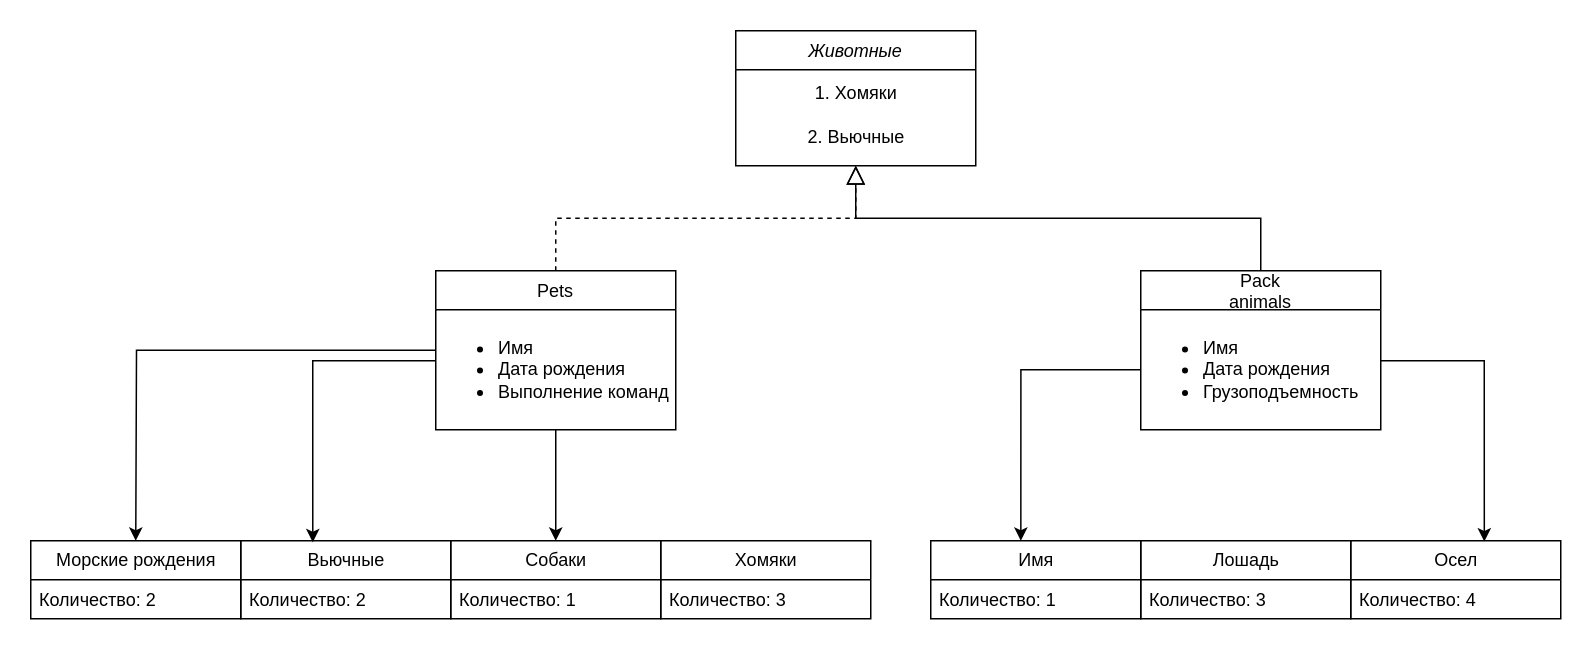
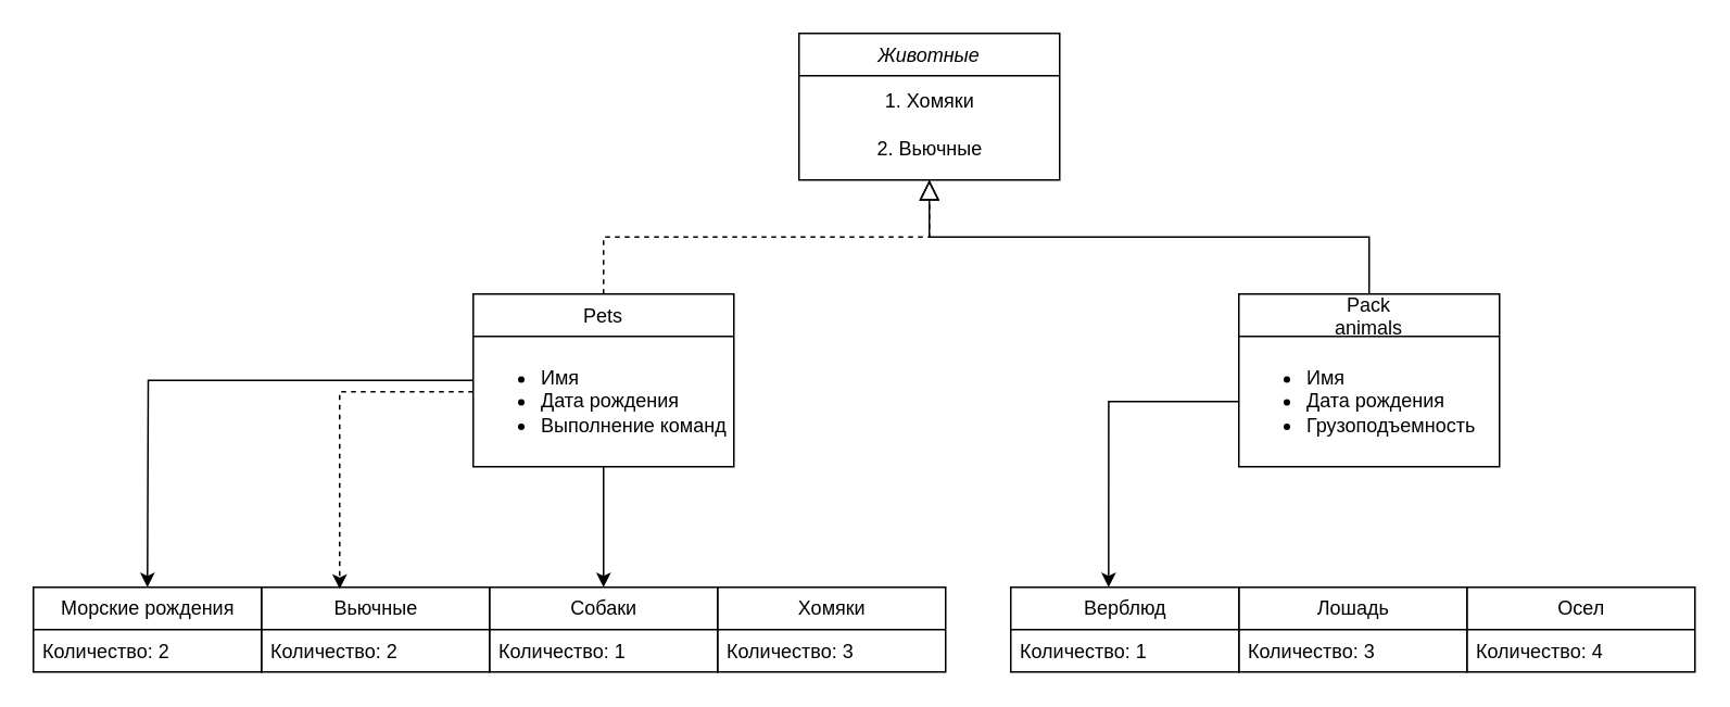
  <mxCell id="0" />
  <mxCell id="1" parent="0" />
  <mxCell id="2" value="Животные" style="swimlane;fontStyle=2;align=center;verticalAlign=top;childLayout=stackLayout;horizontal=1;startSize=26;horizontalStack=0;resizeParent=1;resizeLast=0;collapsible=1;marginBottom=0;rounded=0;shadow=0;strokeWidth=1;" parent="1" vertex="1"><mxGeometry x="490" y="20" width="160" height="90" as="geometry"><mxRectangle x="230" y="140" width="160" height="26" as="alternateBounds" /></mxGeometry></mxCell>
  <mxCell id="3" value="&lt;div&gt;1. Хомяки&lt;/div&gt;&lt;div&gt;&lt;br&gt;&lt;/div&gt;&lt;div&gt;2. Вьючные&lt;br&gt;&lt;/div&gt;" style="text;html=1;align=center;verticalAlign=middle;resizable=0;points=[];autosize=1;strokeColor=none;fillColor=none;" vertex="1" parent="2"><mxGeometry y="26" width="160" height="60" as="geometry" /></mxCell>
  <mxCell id="4" value="" style="edgeStyle=orthogonalEdgeStyle;rounded=0;orthogonalLoop=1;jettySize=auto;html=1;" edge="1" parent="1" source="7" target="19"><mxGeometry relative="1" as="geometry"><mxPoint x="370" y="350" as="targetPoint" /></mxGeometry></mxCell>
- <mxCell id="5" value="" style="edgeStyle=orthogonalEdgeStyle;rounded=0;orthogonalLoop=1;jettySize=auto;html=1;entryX=0.343;entryY=0.019;entryDx=0;entryDy=0;entryPerimeter=0;" edge="1" parent="1" source="7" target="15"><mxGeometry relative="1" as="geometry"><mxPoint x="210" y="350" as="targetPoint" /><Array as="points"><mxPoint x="208" y="240" /></Array></mxGeometry></mxCell>
+ <mxCell id="5" value="" style="edgeStyle=orthogonalEdgeStyle;rounded=0;orthogonalLoop=1;jettySize=auto;html=1;entryX=0.343;entryY=0.019;entryDx=0;entryDy=0;entryPerimeter=0;dashed=1;" edge="1" parent="1" source="7" target="15"><mxGeometry relative="1" as="geometry"><mxPoint x="210" y="350" as="targetPoint" /><Array as="points"><mxPoint x="208" y="240" /></Array></mxGeometry></mxCell>
  <mxCell id="6" style="edgeStyle=orthogonalEdgeStyle;rounded=0;orthogonalLoop=1;jettySize=auto;html=1;" edge="1" parent="1" source="7"><mxGeometry relative="1" as="geometry"><mxPoint x="90" y="360" as="targetPoint" /></mxGeometry></mxCell>
  <mxCell id="7" value="Pets" style="swimlane;fontStyle=0;align=center;verticalAlign=top;childLayout=stackLayout;horizontal=1;startSize=26;horizontalStack=0;resizeParent=1;resizeLast=0;collapsible=1;marginBottom=0;rounded=0;shadow=0;strokeWidth=1;" parent="1" vertex="1"><mxGeometry x="290" y="180" width="160" height="106" as="geometry"><mxRectangle x="130" y="380" width="160" height="26" as="alternateBounds" /></mxGeometry></mxCell>
  <mxCell id="8" value="&lt;ul&gt;&lt;li&gt;Имя&lt;/li&gt;&lt;li&gt;Дата рождения&lt;/li&gt;&lt;li&gt;Выполнение команд&lt;br&gt;&lt;/li&gt;&lt;/ul&gt;" style="text;strokeColor=none;fillColor=none;html=1;whiteSpace=wrap;verticalAlign=middle;overflow=hidden;" vertex="1" parent="7"><mxGeometry y="26" width="160" height="80" as="geometry" /></mxCell>
  <mxCell id="9" value="" style="endArrow=block;endSize=10;endFill=0;shadow=0;strokeWidth=1;rounded=0;curved=0;edgeStyle=elbowEdgeStyle;elbow=vertical;dashed=1;" parent="1" source="7" target="2" edge="1"><mxGeometry width="160" relative="1" as="geometry"><mxPoint x="390" y="193" as="sourcePoint" /><mxPoint x="390" y="193" as="targetPoint" /></mxGeometry></mxCell>
  <mxCell id="10" value="Pack&#10;animals" style="swimlane;fontStyle=0;align=center;verticalAlign=middle;childLayout=stackLayout;horizontal=1;startSize=26;horizontalStack=0;resizeParent=1;resizeLast=0;collapsible=1;marginBottom=0;rounded=0;shadow=0;strokeWidth=1;" parent="1" vertex="1"><mxGeometry x="760" y="180" width="160" height="106" as="geometry"><mxRectangle x="340" y="380" width="170" height="26" as="alternateBounds" /></mxGeometry></mxCell>
  <mxCell id="11" value="&lt;ul&gt;&lt;li&gt;Имя&lt;/li&gt;&lt;li&gt;Дата рождения&lt;/li&gt;&lt;li&gt;Грузоподъемность&lt;br&gt;&lt;/li&gt;&lt;/ul&gt;" style="text;strokeColor=none;fillColor=none;html=1;whiteSpace=wrap;verticalAlign=middle;overflow=hidden;" vertex="1" parent="10"><mxGeometry y="26" width="160" height="80" as="geometry" /></mxCell>
  <mxCell id="12" value="" style="endArrow=block;endSize=10;endFill=0;shadow=0;strokeWidth=1;rounded=0;curved=0;edgeStyle=elbowEdgeStyle;elbow=vertical;" parent="1" source="10" target="2" edge="1"><mxGeometry width="160" relative="1" as="geometry"><mxPoint x="400" y="363" as="sourcePoint" /><mxPoint x="500" y="261" as="targetPoint" /></mxGeometry></mxCell>
  <mxCell id="13" value="Морские рождения" style="swimlane;fontStyle=0;childLayout=stackLayout;horizontal=1;startSize=26;fillColor=none;horizontalStack=0;resizeParent=1;resizeParentMax=0;resizeLast=0;collapsible=1;marginBottom=0;html=1;" vertex="1" parent="1"><mxGeometry x="20" y="360" width="140" height="52" as="geometry" /></mxCell>
  <mxCell id="14" value="Количество: 2" style="text;strokeColor=none;fillColor=none;align=left;verticalAlign=top;spacingLeft=4;spacingRight=4;overflow=hidden;rotatable=0;points=[[0,0.5],[1,0.5]];portConstraint=eastwest;whiteSpace=wrap;html=1;" vertex="1" parent="13"><mxGeometry y="26" width="140" height="26" as="geometry" /></mxCell>
  <mxCell id="15" value="Вьючные" style="swimlane;fontStyle=0;childLayout=stackLayout;horizontal=1;startSize=26;fillColor=none;horizontalStack=0;resizeParent=1;resizeParentMax=0;resizeLast=0;collapsible=1;marginBottom=0;html=1;" vertex="1" parent="1"><mxGeometry x="160" y="360" width="140" height="52" as="geometry" /></mxCell>
  <mxCell id="16" value="Количество: 2" style="text;strokeColor=none;fillColor=none;align=left;verticalAlign=top;spacingLeft=4;spacingRight=4;overflow=hidden;rotatable=0;points=[[0,0.5],[1,0.5]];portConstraint=eastwest;whiteSpace=wrap;html=1;" vertex="1" parent="15"><mxGeometry y="26" width="140" height="26" as="geometry" /></mxCell>
  <mxCell id="17" value="Хомяки" style="swimlane;fontStyle=0;childLayout=stackLayout;horizontal=1;startSize=26;fillColor=none;horizontalStack=0;resizeParent=1;resizeParentMax=0;resizeLast=0;collapsible=1;marginBottom=0;html=1;" vertex="1" parent="1"><mxGeometry x="440" y="360" width="140" height="52" as="geometry" /></mxCell>
  <mxCell id="18" value="Количество: 3" style="text;strokeColor=none;fillColor=none;align=left;verticalAlign=top;spacingLeft=4;spacingRight=4;overflow=hidden;rotatable=0;points=[[0,0.5],[1,0.5]];portConstraint=eastwest;whiteSpace=wrap;html=1;" vertex="1" parent="17"><mxGeometry y="26" width="140" height="26" as="geometry" /></mxCell>
  <mxCell id="19" value="Собаки" style="swimlane;fontStyle=0;childLayout=stackLayout;horizontal=1;startSize=26;fillColor=none;horizontalStack=0;resizeParent=1;resizeParentMax=0;resizeLast=0;collapsible=1;marginBottom=0;html=1;" vertex="1" parent="1"><mxGeometry x="300" y="360" width="140" height="52" as="geometry" /></mxCell>
  <mxCell id="20" value="Количество: 1" style="text;strokeColor=none;fillColor=none;align=left;verticalAlign=top;spacingLeft=4;spacingRight=4;overflow=hidden;rotatable=0;points=[[0,0.5],[1,0.5]];portConstraint=eastwest;whiteSpace=wrap;html=1;" vertex="1" parent="19"><mxGeometry y="26" width="140" height="26" as="geometry" /></mxCell>
- <mxCell id="21" value="Имя" style="swimlane;fontStyle=0;childLayout=stackLayout;horizontal=1;startSize=26;fillColor=none;horizontalStack=0;resizeParent=1;resizeParentMax=0;resizeLast=0;collapsible=1;marginBottom=0;html=1;" vertex="1" parent="1"><mxGeometry x="620" y="360" width="140" height="52" as="geometry" /></mxCell>
+ <mxCell id="21" value="Верблюд" style="swimlane;fontStyle=0;childLayout=stackLayout;horizontal=1;startSize=26;fillColor=none;horizontalStack=0;resizeParent=1;resizeParentMax=0;resizeLast=0;collapsible=1;marginBottom=0;html=1;" vertex="1" parent="1"><mxGeometry x="620" y="360" width="140" height="52" as="geometry" /></mxCell>
  <mxCell id="22" value="Количество: 1" style="text;strokeColor=none;fillColor=none;align=left;verticalAlign=top;spacingLeft=4;spacingRight=4;overflow=hidden;rotatable=0;points=[[0,0.5],[1,0.5]];portConstraint=eastwest;whiteSpace=wrap;html=1;" vertex="1" parent="21"><mxGeometry y="26" width="140" height="26" as="geometry" /></mxCell>
  <mxCell id="23" value="Лошадь" style="swimlane;fontStyle=0;childLayout=stackLayout;horizontal=1;startSize=26;fillColor=none;horizontalStack=0;resizeParent=1;resizeParentMax=0;resizeLast=0;collapsible=1;marginBottom=0;html=1;" vertex="1" parent="1"><mxGeometry x="760" y="360" width="140" height="52" as="geometry" /></mxCell>
  <mxCell id="24" value="Количество: 3" style="text;strokeColor=none;fillColor=none;align=left;verticalAlign=top;spacingLeft=4;spacingRight=4;overflow=hidden;rotatable=0;points=[[0,0.5],[1,0.5]];portConstraint=eastwest;whiteSpace=wrap;html=1;" vertex="1" parent="23"><mxGeometry y="26" width="140" height="26" as="geometry" /></mxCell>
  <mxCell id="25" value="Осел" style="swimlane;fontStyle=0;childLayout=stackLayout;horizontal=1;startSize=26;fillColor=none;horizontalStack=0;resizeParent=1;resizeParentMax=0;resizeLast=0;collapsible=1;marginBottom=0;html=1;" vertex="1" parent="1"><mxGeometry x="900" y="360" width="140" height="52" as="geometry" /></mxCell>
  <mxCell id="26" value="Количество: 4" style="text;strokeColor=none;fillColor=none;align=left;verticalAlign=top;spacingLeft=4;spacingRight=4;overflow=hidden;rotatable=0;points=[[0,0.5],[1,0.5]];portConstraint=eastwest;whiteSpace=wrap;html=1;" vertex="1" parent="25"><mxGeometry y="26" width="140" height="26" as="geometry" /></mxCell>
  <mxCell id="27" style="edgeStyle=orthogonalEdgeStyle;rounded=0;orthogonalLoop=1;jettySize=auto;html=1;entryX=0.429;entryY=0;entryDx=0;entryDy=0;entryPerimeter=0;" edge="1" parent="1" source="11" target="21"><mxGeometry relative="1" as="geometry"><Array as="points"><mxPoint x="680" y="246" /></Array></mxGeometry></mxCell>
- <mxCell id="28" style="edgeStyle=orthogonalEdgeStyle;rounded=0;orthogonalLoop=1;jettySize=auto;html=1;entryX=0.636;entryY=0.01;entryDx=0;entryDy=0;entryPerimeter=0;" edge="1" parent="1" source="11" target="25"><mxGeometry relative="1" as="geometry"><Array as="points"><mxPoint x="989" y="240" /></Array></mxGeometry></mxCell>
